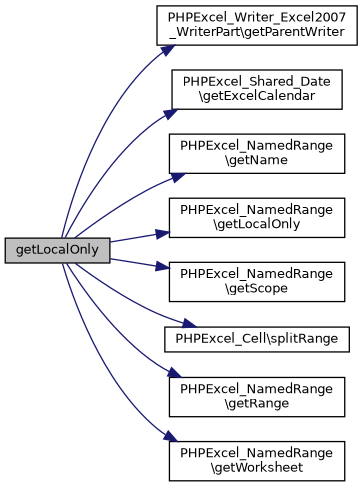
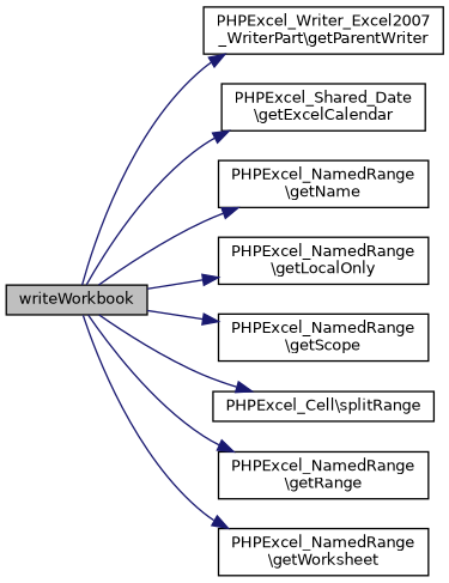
  digraph {
    rankdir=LR
    node [color=black fillcolor=white fontname=Helvetica fontsize=10 shape=record style=filled]
    edge [color=midnightblue fontname=Helvetica fontsize=10 labelfontname=Helvetica labelfontsize=10 style=solid]
-   n1 [fillcolor=grey75 fontcolor=black height=0.2 label=getLocalOnly width=0.4]
+   n1 [fillcolor=grey75 fontcolor=black height=0.2 label=writeWorkbook width=0.4]
    n2 [height=0.2 label="PHPExcel_Writer_Excel2007\l_WriterPart\\getParentWriter" width=0.4]
    n3 [height=0.2 label="PHPExcel_Shared_Date\l\\getExcelCalendar" width=0.4]
    n4 [height=0.2 label="PHPExcel_NamedRange\l\\getName" width=0.4]
    n5 [height=0.2 label="PHPExcel_NamedRange\l\\getLocalOnly" width=0.4]
    n6 [height=0.2 label="PHPExcel_NamedRange\l\\getScope" width=0.4]
    n7 [height=0.2 label="PHPExcel_Cell\\splitRange" width=0.4]
    n8 [height=0.2 label="PHPExcel_NamedRange\l\\getRange" width=0.4]
    n9 [height=0.2 label="PHPExcel_NamedRange\l\\getWorksheet" width=0.4]
    n1 -> n2
    n1 -> n3
    n1 -> n4
    n1 -> n5
    n1 -> n6
    n1 -> n7
    n1 -> n8
    n1 -> n9
  }
